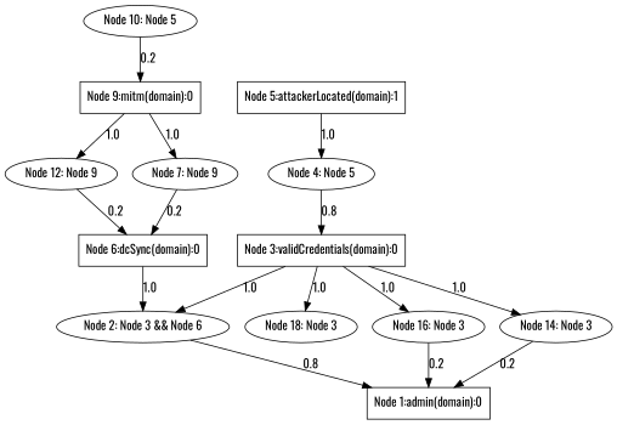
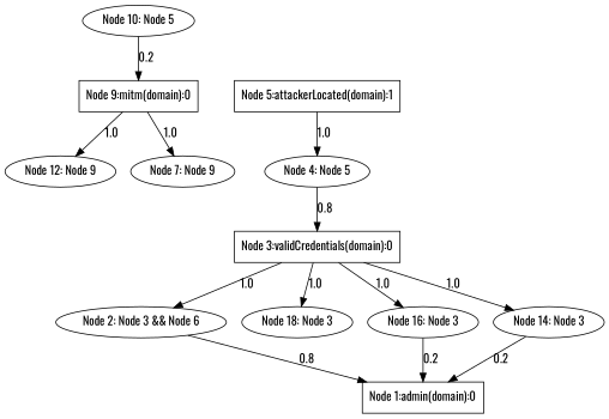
  strict digraph {
    fontname=Oswald
    node [fontname=Oswald nodeType=AND probArray=1.0 shape=ellipse]
    edge [color=black fontname=Oswald]
    n1 [label="Node 18: Node 3"]
    n2 [label="Node 1:admin(domain):0" nodeType=OR probArray="0.8 0.2 0.2 0.2" shape=box]
    n3 [label="Node 16: Node 3"]
    n4 [label="Node 14: Node 3"]
    n5 [label="Node 12: Node 9"]
-   n6 [label="Node 6:dcSync(domain):0" nodeType=OR probArray="0.2 0.2" shape=box]
    n7 [label="Node 2: Node 3 && Node 6" probArray="1.0 1.0"]
    n8 [label="Node 10: Node 5"]
    n9 [label="Node 9:mitm(domain):0" nodeType=OR probArray=0.2 shape=box]
    n10 [label="Node 7: Node 9"]
    n11 [label="Node 5:attackerLocated(domain):1" shape=box]
    n12 [label="Node 4: Node 5"]
    n13 [label="Node 3:validCredentials(domain):0" nodeType=OR probArray=0.8 shape=box]
    n3 -> n2 [label=0.2]
    n4 -> n2 [label=0.2]
-   n5 -> n6 [label=0.2]
-   n6 -> n7 [label=1.0]
    n7 -> n2 [label=0.8]
    n8 -> n9 [label=0.2]
    n9 -> n5 [label=1.0]
    n9 -> n10 [label=1.0]
-   n10 -> n6 [label=0.2]
    n11 -> n12 [label=1.0]
    n12 -> n13 [label=0.8]
    n13 -> n1 [label=1.0]
    n13 -> n3 [label=1.0]
    n13 -> n4 [label=1.0]
    n13 -> n7 [label=1.0]
  }
